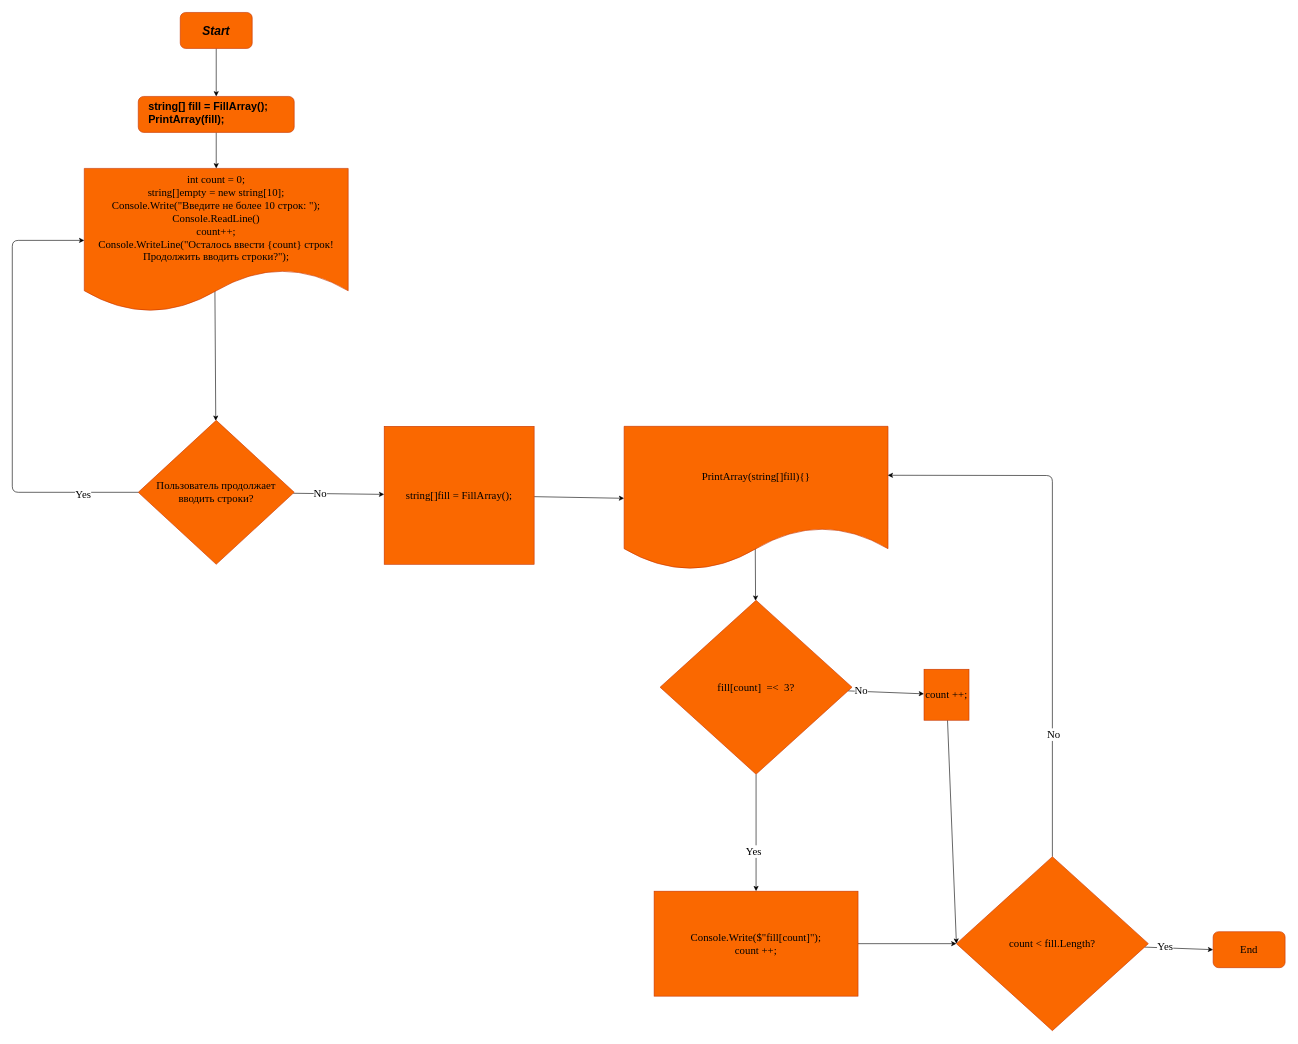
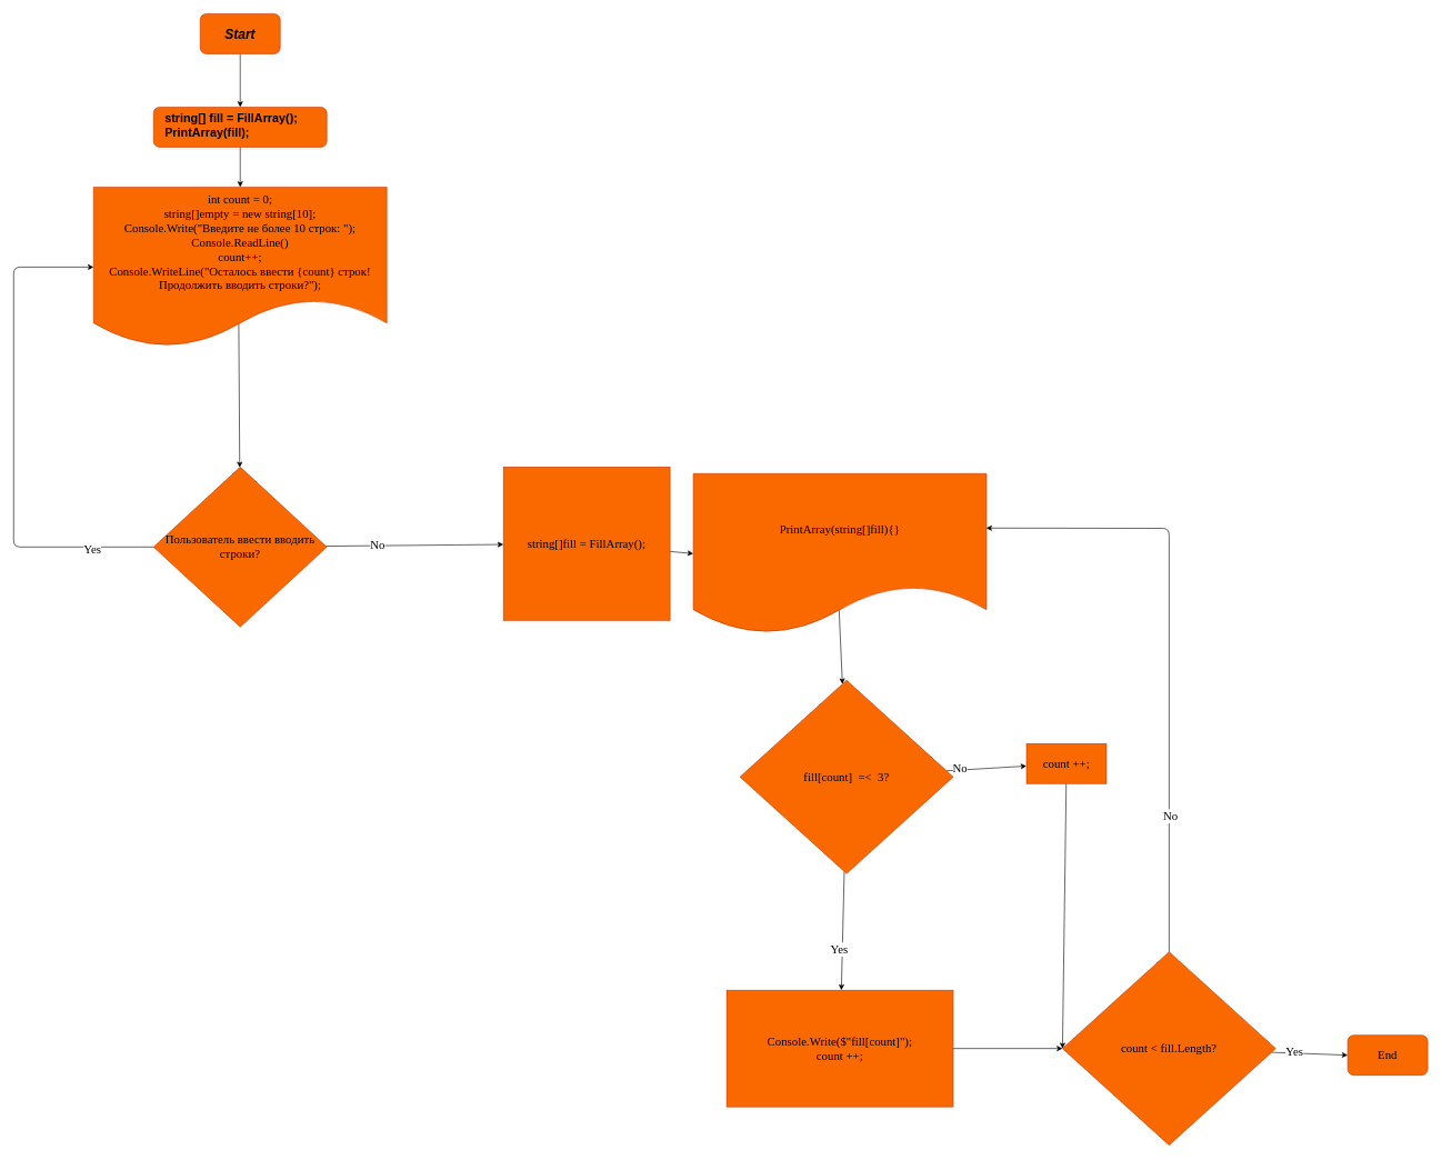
  <mxCell id="0" />
  <mxCell id="1" parent="0" />
  <mxCell id="2" value="" style="edgeStyle=none;html=1;fontFamily=Times New Roman;fontSize=20;" edge="1" parent="1" source="3" target="5"><mxGeometry relative="1" as="geometry" /></mxCell>
  <mxCell id="3" value="&lt;font style=&quot;font-size: 20px&quot;&gt;&lt;b&gt;&lt;i&gt;Start&lt;/i&gt;&lt;/b&gt;&lt;/font&gt;" style="rounded=1;whiteSpace=wrap;html=1;fillColor=#fa6800;fontColor=#000000;strokeColor=#C73500;" vertex="1" parent="1"><mxGeometry x="300" y="20" width="120" height="60" as="geometry" /></mxCell>
  <mxCell id="4" value="" style="edgeStyle=none;html=1;fontFamily=Times New Roman;fontSize=18;" edge="1" parent="1" source="5" target="7"><mxGeometry relative="1" as="geometry" /></mxCell>
  <mxCell id="5" value="&lt;font style=&quot;font-size: 18px&quot;&gt;&lt;b&gt;&amp;nbsp; &amp;nbsp;string[] fill = FillArray();&lt;br&gt;&amp;nbsp; &amp;nbsp;PrintArray(fill);&lt;br&gt;&amp;nbsp; &amp;nbsp;&lt;br&gt;&lt;/b&gt;&lt;/font&gt;" style="whiteSpace=wrap;html=1;fillColor=#fa6800;strokeColor=#C73500;fontColor=#000000;rounded=1;align=left;verticalAlign=top;" vertex="1" parent="1"><mxGeometry x="230" y="160" width="260" height="60" as="geometry" /></mxCell>
  <mxCell id="6" value="" style="edgeStyle=none;html=1;fontFamily=Times New Roman;fontSize=18;exitX=0.495;exitY=0.848;exitDx=0;exitDy=0;exitPerimeter=0;" edge="1" parent="1" source="7" target="10"><mxGeometry relative="1" as="geometry" /></mxCell>
  <mxCell id="7" value="int count = 0;&lt;br&gt;string[]empty = new string[10];&lt;br&gt;Console.Write(&quot;Введите не более 10 строк: &quot;);&lt;br&gt;Console.ReadLine()&lt;br&gt;count++;&lt;br&gt;Console.WriteLine(&quot;Осталось ввести {count} строк! Продолжить вводить строки?&quot;);" style="shape=document;whiteSpace=wrap;html=1;boundedLbl=1;fontFamily=Times New Roman;fontSize=18;fillColor=#fa6800;fontColor=#000000;strokeColor=#C73500;" vertex="1" parent="1"><mxGeometry x="140" y="280" width="440" height="240" as="geometry" /></mxCell>
  <mxCell id="8" value="" style="edgeStyle=none;html=1;fontFamily=Times New Roman;fontSize=18;" edge="1" parent="1" source="10" target="14"><mxGeometry relative="1" as="geometry" /></mxCell>
  <mxCell id="9" value="No" style="edgeLabel;html=1;align=center;verticalAlign=middle;resizable=0;points=[];fontSize=18;fontFamily=Times New Roman;" vertex="1" connectable="0" parent="8"><mxGeometry x="-0.423" y="1" relative="1" as="geometry"><mxPoint as="offset" /></mxGeometry></mxCell>
- <mxCell id="10" value="Пользователь продолжает вводить строки?" style="rhombus;whiteSpace=wrap;html=1;fontSize=18;fontFamily=Times New Roman;fillColor=#fa6800;strokeColor=#C73500;fontColor=#000000;" vertex="1" parent="1"><mxGeometry x="230" y="700" width="260" height="240" as="geometry" /></mxCell>
+ <mxCell id="10" value="Пользователь ввести вводить строки?" style="rhombus;whiteSpace=wrap;html=1;fontSize=18;fontFamily=Times New Roman;fillColor=#fa6800;strokeColor=#C73500;fontColor=#000000;" vertex="1" parent="1"><mxGeometry x="230" y="700" width="260" height="240" as="geometry" /></mxCell>
  <mxCell id="11" value="" style="endArrow=classic;html=1;fontFamily=Times New Roman;fontSize=18;entryX=0;entryY=0.5;entryDx=0;entryDy=0;exitX=0;exitY=0.5;exitDx=0;exitDy=0;" edge="1" parent="1" source="10" target="7"><mxGeometry width="50" height="50" relative="1" as="geometry"><mxPoint x="220" y="790" as="sourcePoint" /><mxPoint x="280" y="740" as="targetPoint" /><Array as="points"><mxPoint x="20" y="820" /><mxPoint x="20" y="400" /></Array></mxGeometry></mxCell>
  <mxCell id="12" value="Yes" style="edgeLabel;html=1;align=center;verticalAlign=middle;resizable=0;points=[];fontSize=18;fontFamily=Times New Roman;" vertex="1" connectable="0" parent="11"><mxGeometry x="-0.754" y="3" relative="1" as="geometry"><mxPoint x="-1" as="offset" /></mxGeometry></mxCell>
  <mxCell id="13" style="edgeStyle=none;html=1;entryX=0;entryY=0.5;entryDx=0;entryDy=0;fontFamily=Times New Roman;fontSize=18;" edge="1" parent="1" source="14" target="16"><mxGeometry relative="1" as="geometry" /></mxCell>
- <mxCell id="14" value="string[]fill = FillArray();" style="whiteSpace=wrap;html=1;fontSize=18;fontFamily=Times New Roman;fillColor=#fa6800;strokeColor=#C73500;fontColor=#000000;" vertex="1" parent="1"><mxGeometry x="640" y="710" width="250" height="230" as="geometry" /></mxCell>
+ <mxCell id="14" value="string[]fill = FillArray();" style="whiteSpace=wrap;html=1;fontSize=18;fontFamily=Times New Roman;fillColor=#fa6800;strokeColor=#C73500;fontColor=#000000;" vertex="1" parent="1"><mxGeometry x="755" y="700" width="250" height="230" as="geometry" /></mxCell>
  <mxCell id="15" value="" style="edgeStyle=none;html=1;fontFamily=Times New Roman;fontSize=18;exitX=0.497;exitY=0.849;exitDx=0;exitDy=0;exitPerimeter=0;" edge="1" parent="1" source="16" target="26"><mxGeometry relative="1" as="geometry" /></mxCell>
  <mxCell id="16" value="PrintArray(string[]fill){}" style="shape=document;whiteSpace=wrap;html=1;boundedLbl=1;fontFamily=Times New Roman;fontSize=18;fillColor=#fa6800;fontColor=#000000;strokeColor=#C73500;" vertex="1" parent="1"><mxGeometry x="1040" y="710" width="440" height="240" as="geometry" /></mxCell>
  <mxCell id="17" style="edgeStyle=none;html=1;entryX=0.999;entryY=0.34;entryDx=0;entryDy=0;entryPerimeter=0;fontFamily=Times New Roman;fontSize=18;" edge="1" parent="1" source="21" target="16"><mxGeometry relative="1" as="geometry"><Array as="points"><mxPoint x="1754" y="792" /></Array></mxGeometry></mxCell>
  <mxCell id="18" value="No" style="edgeLabel;html=1;align=center;verticalAlign=middle;resizable=0;points=[];fontSize=18;fontFamily=Times New Roman;" vertex="1" connectable="0" parent="17"><mxGeometry x="-0.55" y="-1" relative="1" as="geometry"><mxPoint y="1" as="offset" /></mxGeometry></mxCell>
  <mxCell id="19" style="edgeStyle=none;html=1;entryX=0;entryY=0.5;entryDx=0;entryDy=0;fontFamily=Times New Roman;fontSize=18;" edge="1" parent="1" source="21" target="31"><mxGeometry relative="1" as="geometry" /></mxCell>
  <mxCell id="20" value="Yes" style="edgeLabel;html=1;align=center;verticalAlign=middle;resizable=0;points=[];fontSize=18;fontFamily=Times New Roman;" vertex="1" connectable="0" parent="19"><mxGeometry x="-0.411" y="2" relative="1" as="geometry"><mxPoint as="offset" /></mxGeometry></mxCell>
  <mxCell id="21" value="count &amp;lt; fill.Length?" style="rhombus;whiteSpace=wrap;html=1;fontSize=18;fontFamily=Times New Roman;fillColor=#fa6800;strokeColor=#C73500;fontColor=#000000;" vertex="1" parent="1"><mxGeometry x="1594" y="1427.5" width="320" height="290" as="geometry" /></mxCell>
  <mxCell id="22" value="" style="edgeStyle=none;html=1;fontFamily=Times New Roman;fontSize=18;" edge="1" parent="1" source="26" target="28"><mxGeometry relative="1" as="geometry" /></mxCell>
  <mxCell id="23" value="Yes" style="edgeLabel;html=1;align=center;verticalAlign=middle;resizable=0;points=[];fontSize=18;fontFamily=Times New Roman;" vertex="1" connectable="0" parent="22"><mxGeometry x="0.31" y="-5" relative="1" as="geometry"><mxPoint as="offset" /></mxGeometry></mxCell>
  <mxCell id="24" value="" style="edgeStyle=none;html=1;fontFamily=Times New Roman;fontSize=18;" edge="1" parent="1" source="26" target="30"><mxGeometry relative="1" as="geometry" /></mxCell>
  <mxCell id="25" value="No" style="edgeLabel;html=1;align=center;verticalAlign=middle;resizable=0;points=[];fontSize=18;fontFamily=Times New Roman;" vertex="1" connectable="0" parent="24"><mxGeometry x="-0.647" y="2" relative="1" as="geometry"><mxPoint x="-1" as="offset" /></mxGeometry></mxCell>
- <mxCell id="26" value="fill[count]&amp;nbsp; =&amp;lt;&amp;nbsp; 3?" style="rhombus;whiteSpace=wrap;html=1;fontSize=18;fontFamily=Times New Roman;fillColor=#fa6800;strokeColor=#C73500;fontColor=#000000;" vertex="1" parent="1"><mxGeometry x="1100" y="1000" width="320" height="290" as="geometry" /></mxCell>
+ <mxCell id="26" value="fill[count]&amp;nbsp; =&amp;lt;&amp;nbsp; 3?" style="rhombus;whiteSpace=wrap;html=1;fontSize=18;fontFamily=Times New Roman;fillColor=#fa6800;strokeColor=#C73500;fontColor=#000000;" vertex="1" parent="1"><mxGeometry x="1110" y="1020" width="320" height="290" as="geometry" /></mxCell>
  <mxCell id="27" style="edgeStyle=none;html=1;entryX=0;entryY=0.5;entryDx=0;entryDy=0;fontFamily=Times New Roman;fontSize=18;" edge="1" parent="1" source="28" target="21"><mxGeometry relative="1" as="geometry" /></mxCell>
  <mxCell id="28" value="&lt;span&gt;Console.Write($&quot;fill[count]&quot;);&lt;/span&gt;&lt;br&gt;&lt;span&gt;count ++;&lt;/span&gt;" style="whiteSpace=wrap;html=1;fontSize=18;fontFamily=Times New Roman;fillColor=#fa6800;strokeColor=#C73500;fontColor=#000000;" vertex="1" parent="1"><mxGeometry x="1090" y="1485" width="340" height="175" as="geometry" /></mxCell>
  <mxCell id="29" style="edgeStyle=none;html=1;entryX=0;entryY=0.5;entryDx=0;entryDy=0;fontFamily=Times New Roman;fontSize=18;" edge="1" parent="1" source="30" target="21"><mxGeometry relative="1" as="geometry" /></mxCell>
- <mxCell id="30" value="count ++;" style="whiteSpace=wrap;html=1;fontSize=18;fontFamily=Times New Roman;fillColor=#fa6800;strokeColor=#C73500;fontColor=#000000;" vertex="1" parent="1"><mxGeometry x="1540" y="1115" width="75" height="85" as="geometry" /></mxCell>
+ <mxCell id="30" value="count ++;" style="whiteSpace=wrap;html=1;fontSize=18;fontFamily=Times New Roman;fillColor=#fa6800;strokeColor=#C73500;fontColor=#000000;" vertex="1" parent="1"><mxGeometry x="1540" y="1115" width="120" height="60" as="geometry" /></mxCell>
  <mxCell id="31" value="End" style="rounded=1;whiteSpace=wrap;html=1;fontFamily=Times New Roman;fontSize=18;fillColor=#fa6800;fontColor=#000000;strokeColor=#C73500;" vertex="1" parent="1"><mxGeometry x="2022" y="1552.5" width="120" height="60" as="geometry" /></mxCell>
